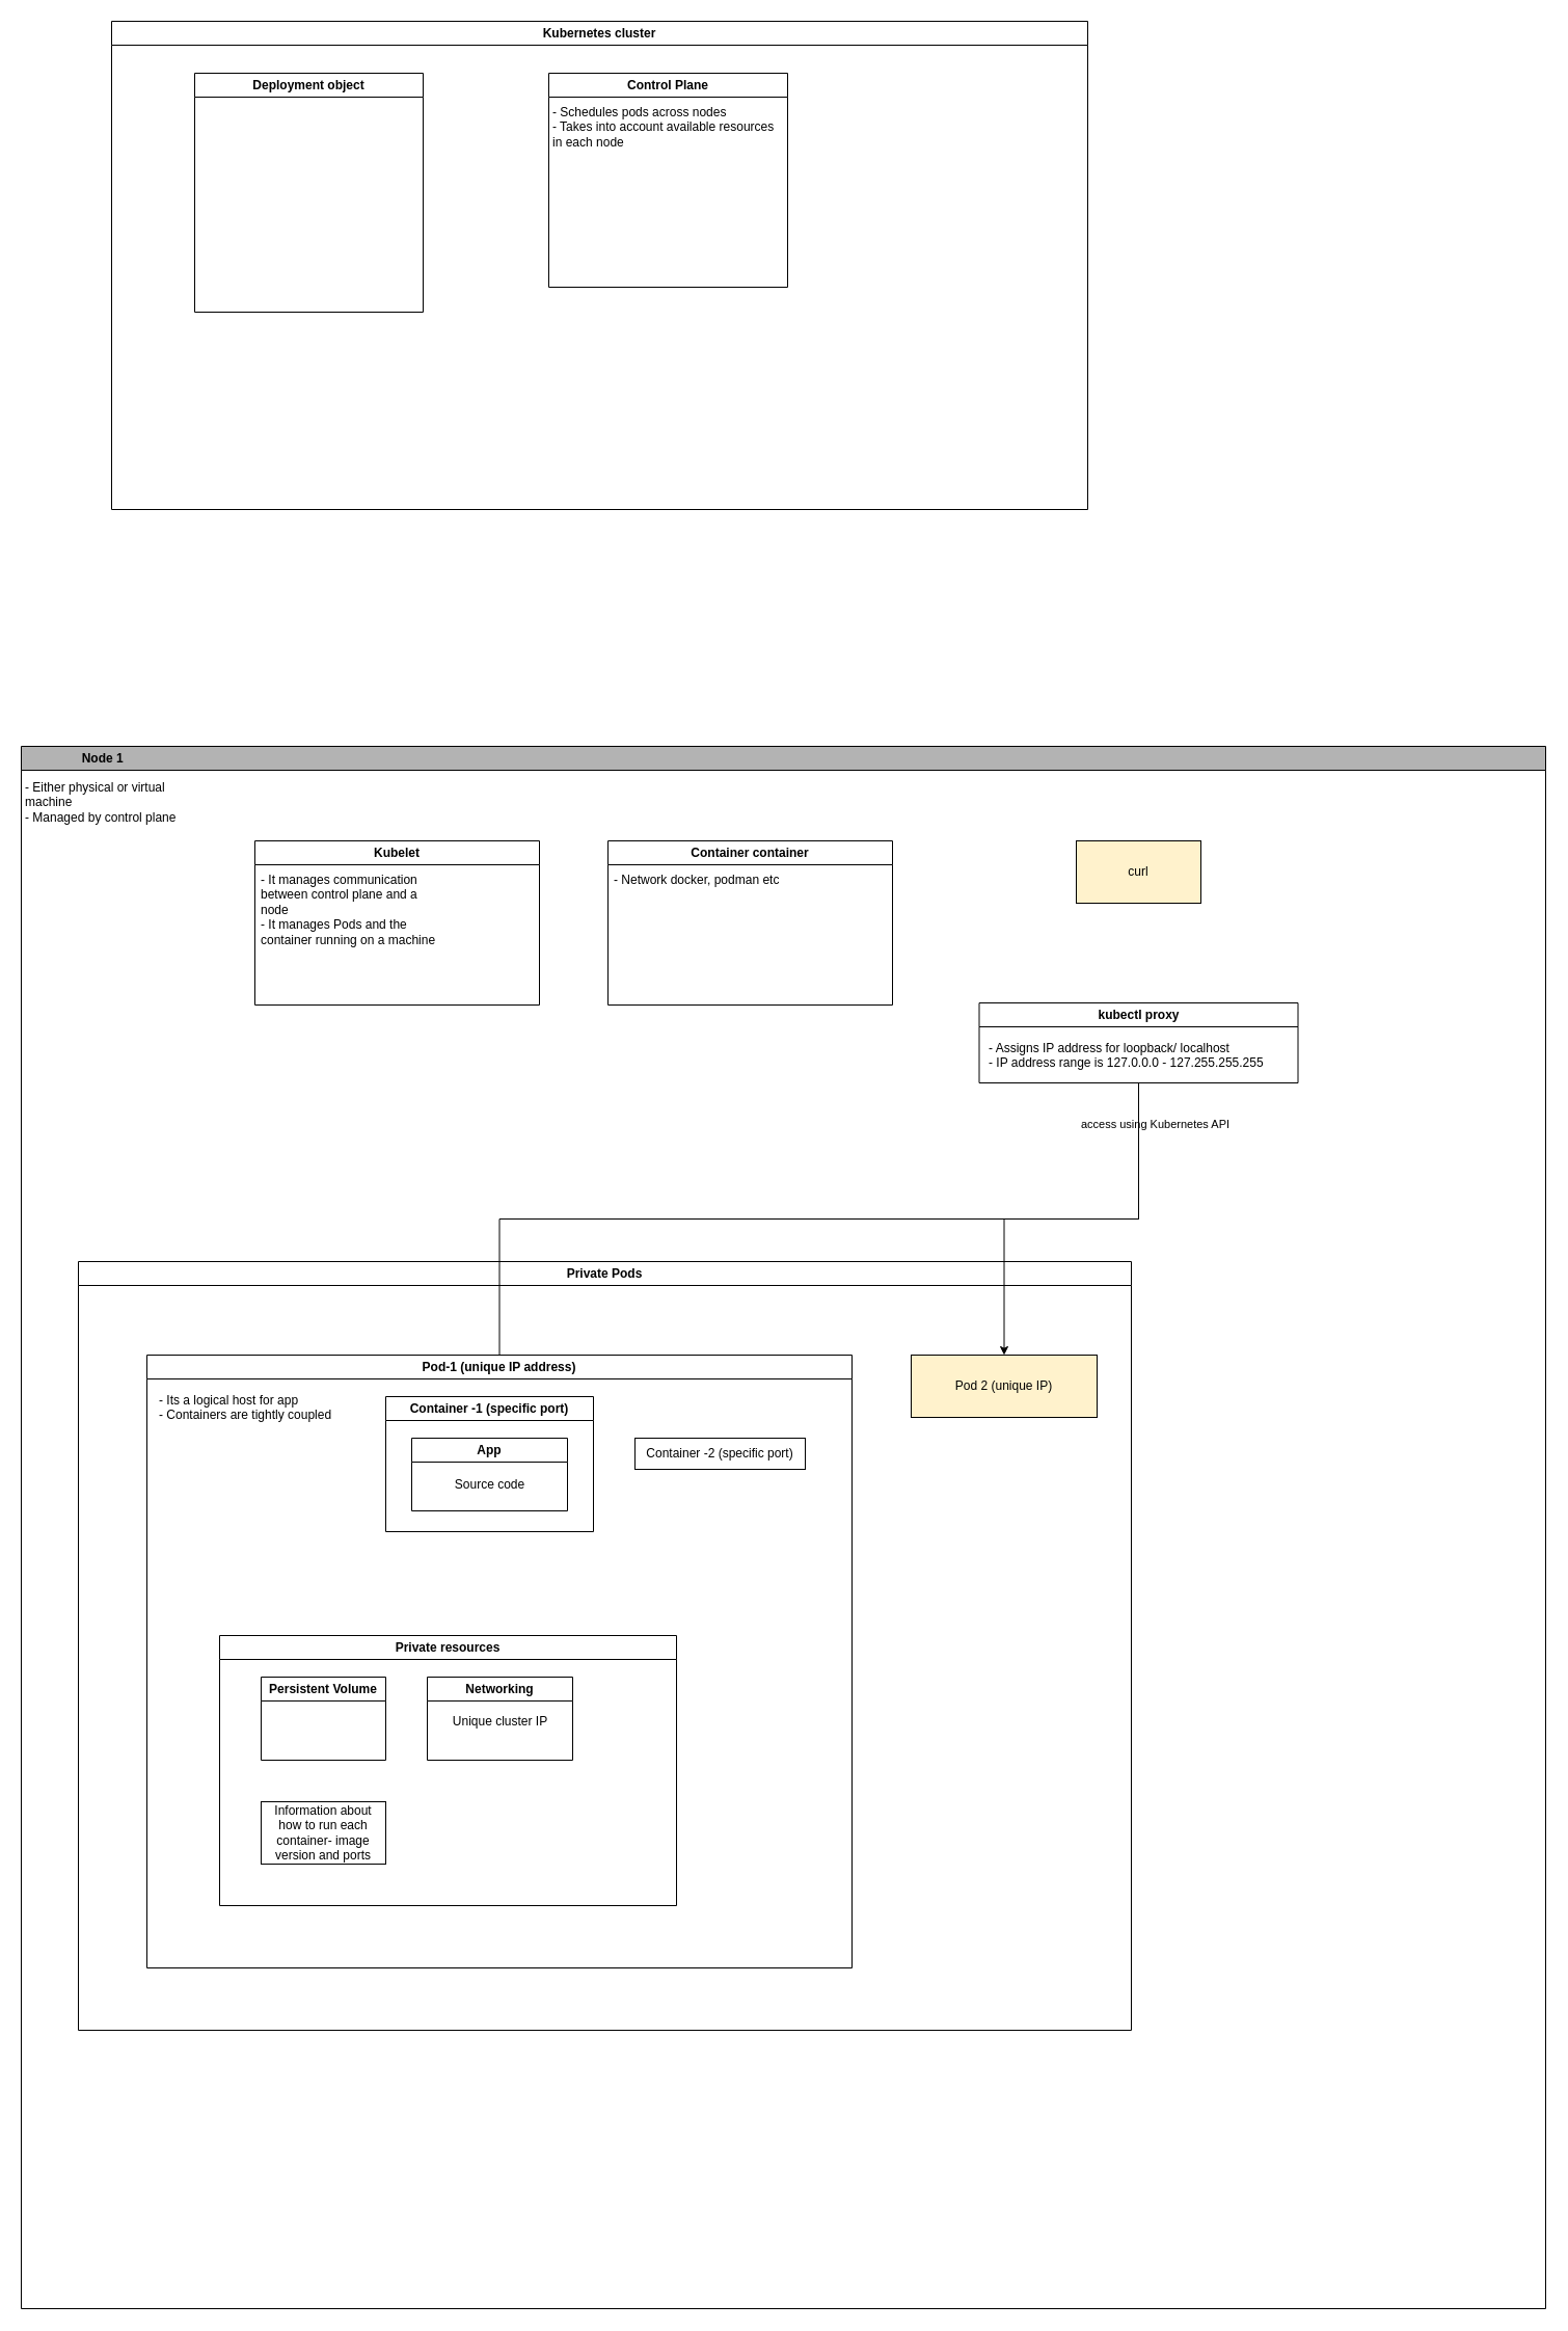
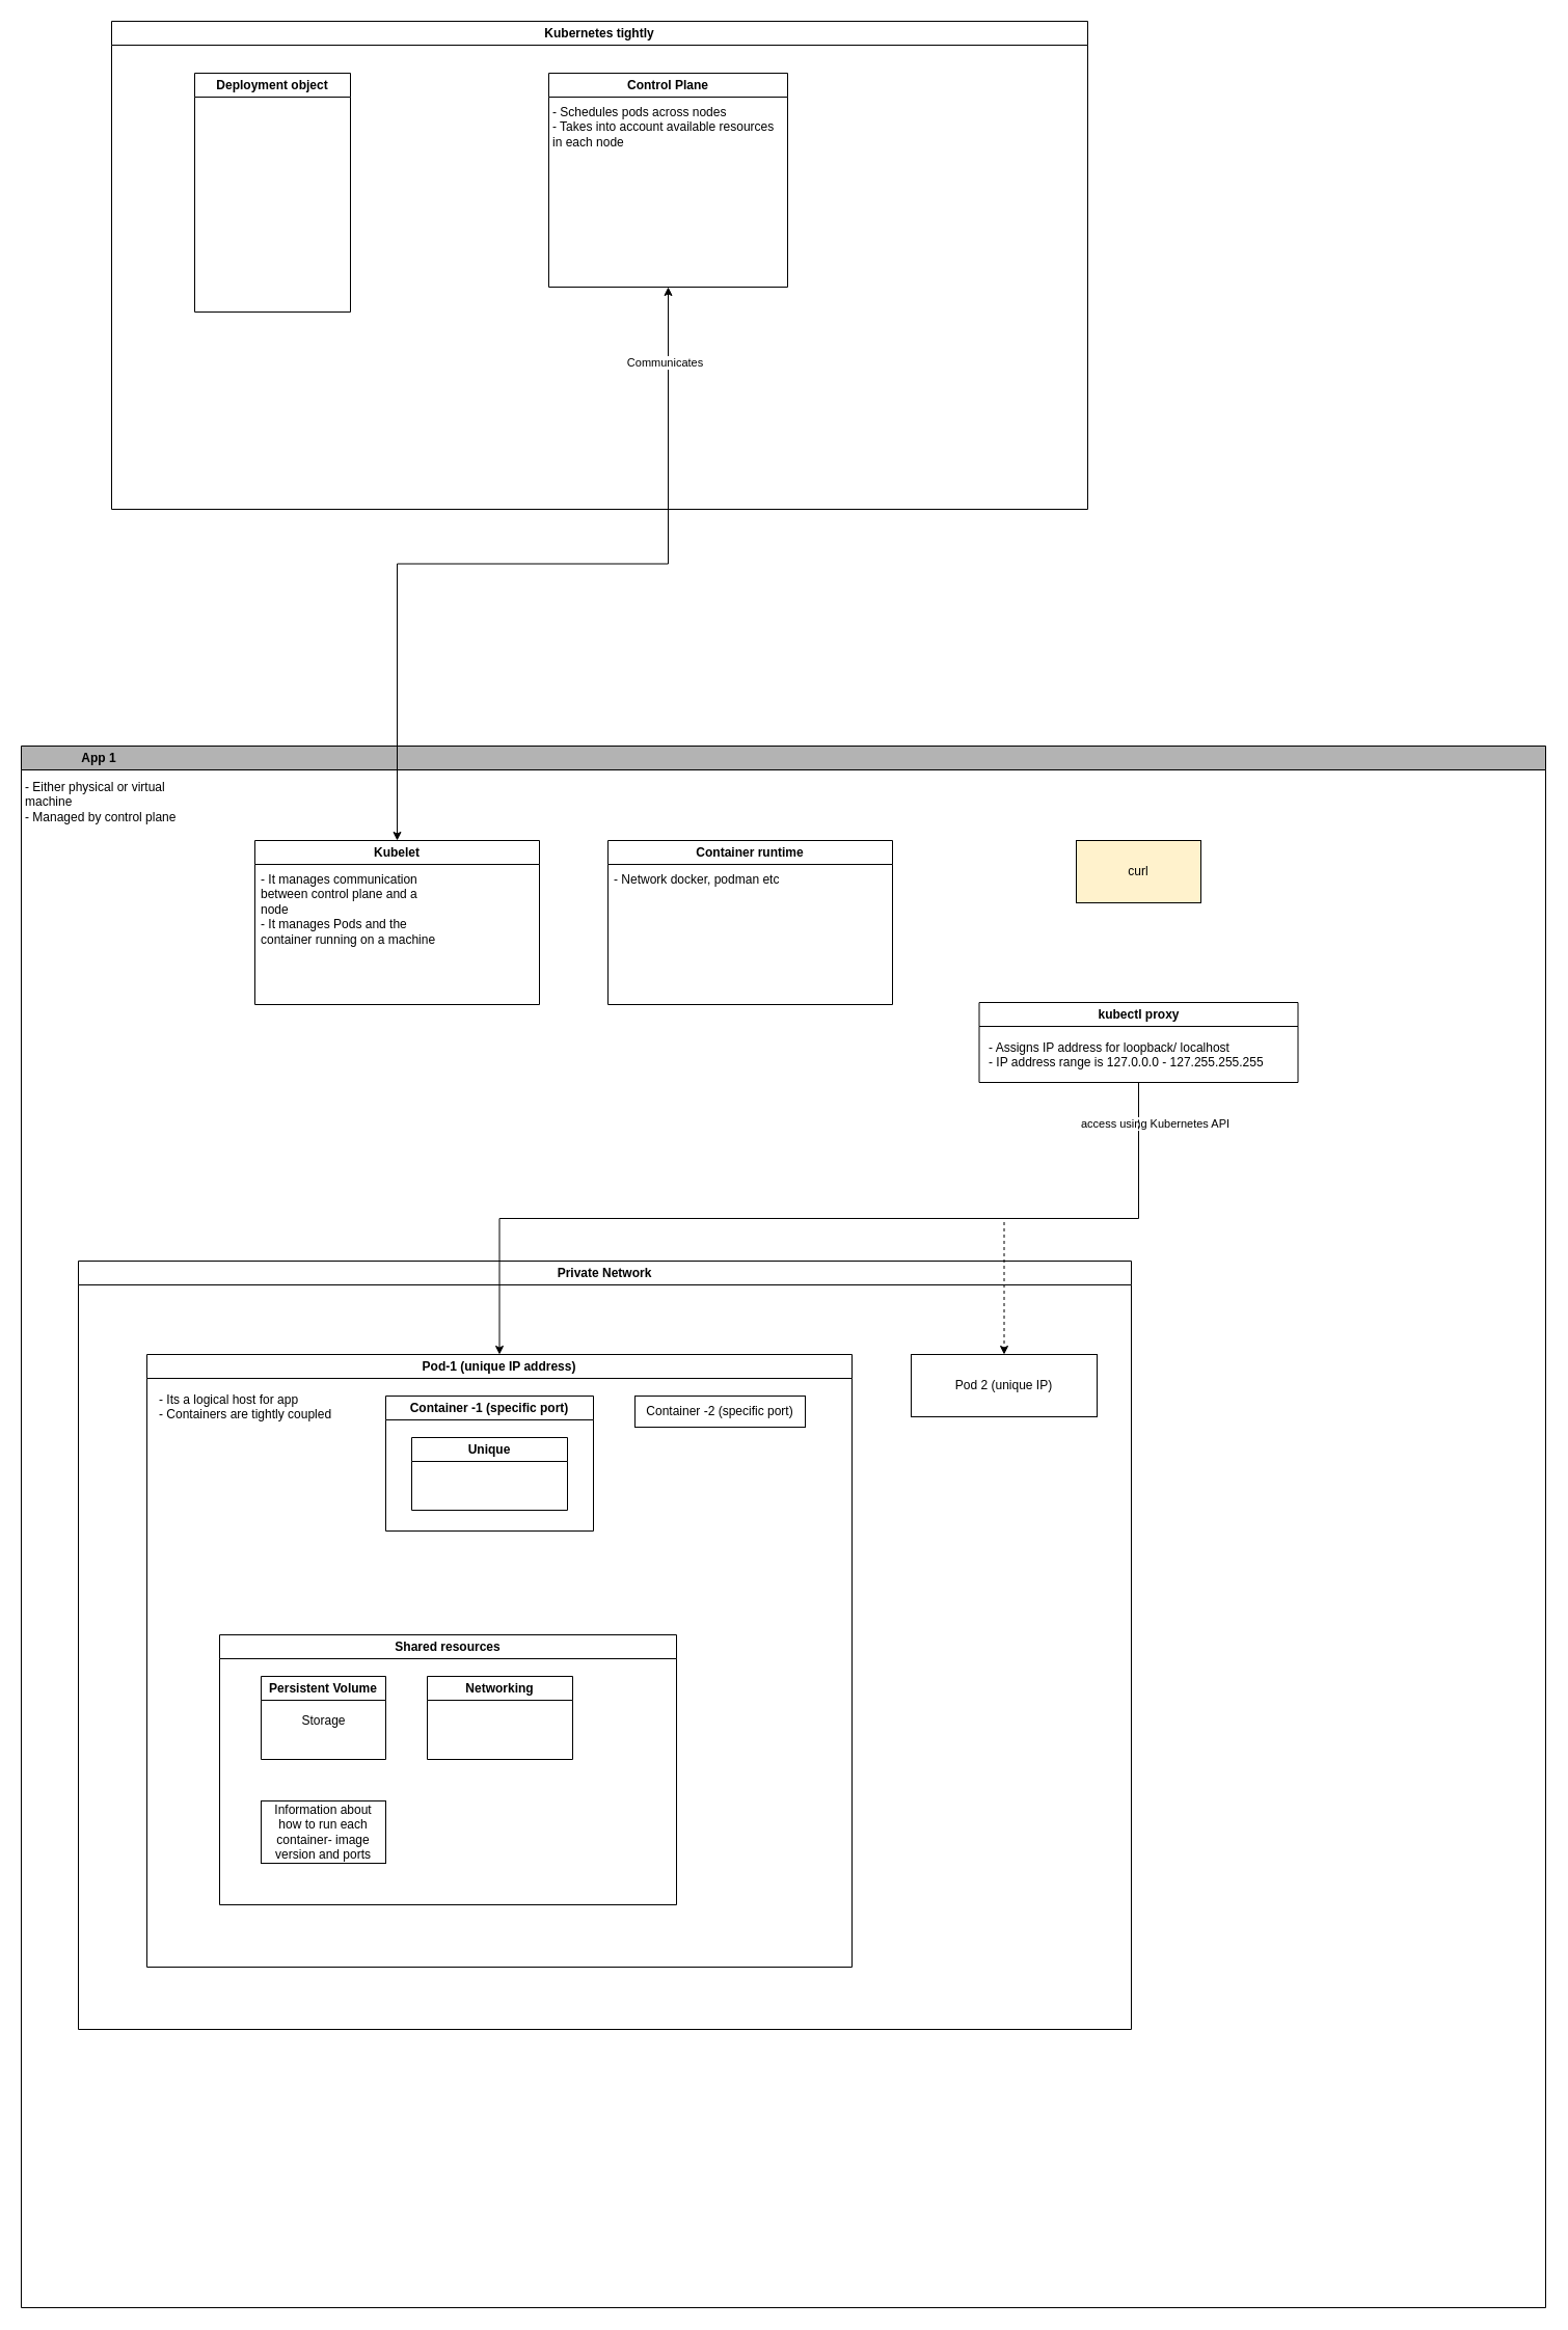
  <mxCell id="0" />
  <mxCell id="1" parent="0" />
- <mxCell id="2" value="Kubernetes cluster" style="swimlane;whiteSpace=wrap;html=1;" vertex="1" parent="1"><mxGeometry x="107" y="20" width="940" height="470" as="geometry" /></mxCell>
- <mxCell id="3" value="Deployment object" style="swimlane;whiteSpace=wrap;html=1;" vertex="1" parent="2"><mxGeometry x="80" y="50" width="220" height="230" as="geometry" /></mxCell>
+ <mxCell id="2" value="Kubernetes tightly" style="swimlane;whiteSpace=wrap;html=1;" vertex="1" parent="1"><mxGeometry x="107" y="20" width="940" height="470" as="geometry" /></mxCell>
+ <mxCell id="3" value="Deployment object" style="swimlane;whiteSpace=wrap;html=1;" vertex="1" parent="2"><mxGeometry x="80" y="50" width="150" height="230" as="geometry" /></mxCell>
  <mxCell id="4" value="Control Plane" style="swimlane;whiteSpace=wrap;html=1;" vertex="1" parent="2"><mxGeometry x="421" y="50" width="230" height="206" as="geometry" /></mxCell>
  <mxCell id="5" value="&lt;div&gt;- Schedules pods across nodes&lt;/div&gt;&lt;div&gt;- Takes into account available resources in each node&lt;br&gt;&lt;/div&gt;" style="text;html=1;whiteSpace=wrap;overflow=hidden;rounded=0;" vertex="1" parent="4"><mxGeometry x="2" y="24" width="219" height="120" as="geometry" /></mxCell>
- <mxCell id="6" value="&lt;blockquote&gt;&amp;nbsp;&amp;nbsp;&amp;nbsp;&amp;nbsp; Node 1&lt;/blockquote&gt;" style="swimlane;whiteSpace=wrap;html=1;align=left;fillColor=#B3B3B3;" vertex="1" parent="1"><mxGeometry x="20" y="718" width="1468" height="1504" as="geometry"><mxRectangle x="-395" y="888" width="139" height="26" as="alternateBounds" /></mxGeometry></mxCell>
+ <mxCell id="6" value="&lt;blockquote&gt;&amp;nbsp;&amp;nbsp;&amp;nbsp;&amp;nbsp; App 1&lt;/blockquote&gt;" style="swimlane;whiteSpace=wrap;html=1;align=left;fillColor=#B3B3B3;" vertex="1" parent="1"><mxGeometry x="20" y="718" width="1468" height="1504" as="geometry"><mxRectangle x="-395" y="888" width="139" height="26" as="alternateBounds" /></mxGeometry></mxCell>
  <mxCell id="7" value="&lt;div&gt;- Either physical or virtual machine&lt;/div&gt;&lt;div&gt;- Managed by control plane&lt;br&gt;&lt;/div&gt;" style="text;html=1;whiteSpace=wrap;overflow=hidden;rounded=0;" vertex="1" parent="6"><mxGeometry x="2" y="26" width="180" height="120" as="geometry" /></mxCell>
  <mxCell id="8" value="Kubelet" style="swimlane;whiteSpace=wrap;html=1;" vertex="1" parent="6"><mxGeometry x="225" y="91" width="274" height="158" as="geometry" /></mxCell>
  <mxCell id="9" value="&lt;div&gt;- It manages communication between control plane and a node&lt;/div&gt;&lt;div&gt;- It manages Pods and the container running on a machine&lt;br&gt;&lt;/div&gt;" style="text;html=1;whiteSpace=wrap;overflow=hidden;rounded=0;" vertex="1" parent="8"><mxGeometry x="3.5" y="24" width="180" height="120" as="geometry" /></mxCell>
- <mxCell id="10" value="Container container" style="swimlane;whiteSpace=wrap;html=1;startSize=23;" vertex="1" parent="6"><mxGeometry x="565" y="91" width="274" height="158" as="geometry" /></mxCell>
+ <mxCell id="10" value="Container runtime" style="swimlane;whiteSpace=wrap;html=1;startSize=23;" vertex="1" parent="6"><mxGeometry x="565" y="91" width="274" height="158" as="geometry" /></mxCell>
  <mxCell id="11" value="- Network docker, podman etc" style="text;html=1;whiteSpace=wrap;overflow=hidden;rounded=0;" vertex="1" parent="10"><mxGeometry x="3.5" y="24" width="180" height="120" as="geometry" /></mxCell>
- <mxCell id="12" value="Private Pods" style="swimlane;whiteSpace=wrap;html=1;" vertex="1" parent="6"><mxGeometry x="55" y="496" width="1014" height="740" as="geometry" /></mxCell>
- <mxCell id="13" value="Pod 2 (unique IP)" style="rounded=0;whiteSpace=wrap;html=1;fillColor=#fff2cc;" vertex="1" parent="12"><mxGeometry x="802" y="90" width="179" height="60" as="geometry" /></mxCell>
+ <mxCell id="12" value="Private Network" style="swimlane;whiteSpace=wrap;html=1;" vertex="1" parent="6"><mxGeometry x="55" y="496" width="1014" height="740" as="geometry" /></mxCell>
+ <mxCell id="13" value="Pod 2 (unique IP)" style="rounded=0;whiteSpace=wrap;html=1;" vertex="1" parent="12"><mxGeometry x="802" y="90" width="179" height="60" as="geometry" /></mxCell>
  <mxCell id="14" value="Pod-1 (unique IP address)" style="swimlane;whiteSpace=wrap;html=1;" vertex="1" parent="12"><mxGeometry x="66" y="90" width="679" height="590" as="geometry"><mxRectangle x="130" y="700" width="70" height="30" as="alternateBounds" /></mxGeometry></mxCell>
  <mxCell id="15" value="Container -1 (specific port)" style="swimlane;whiteSpace=wrap;html=1;" vertex="1" parent="14"><mxGeometry x="230" y="40" width="200" height="130" as="geometry"><mxRectangle x="10" y="40" width="110" height="30" as="alternateBounds" /></mxGeometry></mxCell>
- <mxCell id="16" value="App" style="swimlane;whiteSpace=wrap;html=1;startSize=23;" vertex="1" parent="15"><mxGeometry x="25" y="40" width="150" height="70" as="geometry"><mxRectangle x="25" y="40" width="60" height="30" as="alternateBounds" /></mxGeometry></mxCell>
- <mxCell id="17" value="Source code" style="text;html=1;align=center;verticalAlign=middle;resizable=0;points=[];autosize=1;strokeColor=none;fillColor=none;" vertex="1" parent="16"><mxGeometry x="30" y="30" width="90" height="30" as="geometry" /></mxCell>
- <mxCell id="18" value="Container -2 (specific port)" style="rounded=0;whiteSpace=wrap;html=1;" vertex="1" parent="14"><mxGeometry x="470" y="80" width="164" height="30" as="geometry" /></mxCell>
- <mxCell id="19" value="Private resources" style="swimlane;whiteSpace=wrap;html=1;" vertex="1" parent="14"><mxGeometry x="70" y="270" width="440" height="260" as="geometry" /></mxCell>
+ <mxCell id="16" value="Unique" style="swimlane;whiteSpace=wrap;html=1;startSize=23;" vertex="1" parent="15"><mxGeometry x="25" y="40" width="150" height="70" as="geometry"><mxRectangle x="25" y="40" width="60" height="30" as="alternateBounds" /></mxGeometry></mxCell>
+ <mxCell id="18" value="Container -2 (specific port)" style="rounded=0;whiteSpace=wrap;html=1;" vertex="1" parent="14"><mxGeometry x="470" y="40" width="164" height="30" as="geometry" /></mxCell>
+ <mxCell id="19" value="Shared resources" style="swimlane;whiteSpace=wrap;html=1;" vertex="1" parent="14"><mxGeometry x="70" y="270" width="440" height="260" as="geometry" /></mxCell>
  <mxCell id="20" value="Persistent Volume" style="swimlane;whiteSpace=wrap;html=1;" vertex="1" parent="19"><mxGeometry x="40" y="40" width="120" height="80" as="geometry" /></mxCell>
+ <mxCell id="21" value="Storage" style="text;html=1;align=center;verticalAlign=middle;resizable=0;points=[];autosize=1;strokeColor=none;fillColor=none;" vertex="1" parent="20"><mxGeometry x="25" y="28" width="70" height="30" as="geometry" /></mxCell>
  <mxCell id="22" value="Networking" style="swimlane;whiteSpace=wrap;html=1;" vertex="1" parent="19"><mxGeometry x="200" y="40" width="140" height="80" as="geometry" /></mxCell>
- <mxCell id="23" value="Unique cluster IP" style="text;html=1;align=center;verticalAlign=middle;resizable=0;points=[];autosize=1;strokeColor=none;fillColor=none;" vertex="1" parent="22"><mxGeometry x="10" y="28" width="120" height="30" as="geometry" /></mxCell>
  <mxCell id="24" value="Information about how to run each container- image version and ports" style="rounded=0;whiteSpace=wrap;html=1;" vertex="1" parent="19"><mxGeometry x="40" y="160" width="120" height="60" as="geometry" /></mxCell>
  <mxCell id="25" value="&lt;div&gt;- Its a logical host for app&lt;/div&gt;&lt;div&gt;- Containers are tightly coupled&lt;br&gt;&lt;/div&gt;" style="text;html=1;whiteSpace=wrap;overflow=hidden;rounded=0;" vertex="1" parent="14"><mxGeometry x="10" y="30" width="180" height="120" as="geometry" /></mxCell>
  <mxCell id="26" value="curl" style="rounded=0;whiteSpace=wrap;html=1;fillColor=#fff2cc;" vertex="1" parent="6"><mxGeometry x="1016" y="91" width="120" height="60" as="geometry" /></mxCell>
- <mxCell id="27" style="edgeStyle=orthogonalEdgeStyle;rounded=0;orthogonalLoop=1;jettySize=auto;html=1;entryX=0.5;entryY=0;entryDx=0;entryDy=0;exitX=0.5;exitY=1;exitDx=0;exitDy=0;endArrow=none;" edge="1" parent="6" source="30" target="14"><mxGeometry relative="1" as="geometry" /></mxCell>
+ <mxCell id="27" style="edgeStyle=orthogonalEdgeStyle;rounded=0;orthogonalLoop=1;jettySize=auto;html=1;entryX=0.5;entryY=0;entryDx=0;entryDy=0;exitX=0.5;exitY=1;exitDx=0;exitDy=0;" edge="1" parent="6" source="30" target="14"><mxGeometry relative="1" as="geometry" /></mxCell>
  <mxCell id="28" value="access using Kubernetes API" style="edgeLabel;html=1;align=center;verticalAlign=middle;resizable=0;points=[];" vertex="1" connectable="0" parent="27"><mxGeometry x="-0.725" y="4" relative="1" as="geometry"><mxPoint x="11" y="-82" as="offset" /></mxGeometry></mxCell>
- <mxCell id="29" style="edgeStyle=orthogonalEdgeStyle;rounded=0;orthogonalLoop=1;jettySize=auto;html=1;" edge="1" parent="6" source="30" target="13"><mxGeometry relative="1" as="geometry" /></mxCell>
+ <mxCell id="29" style="edgeStyle=orthogonalEdgeStyle;rounded=0;orthogonalLoop=1;jettySize=auto;html=1;dashed=1;" edge="1" parent="6" source="30" target="13"><mxGeometry relative="1" as="geometry" /></mxCell>
  <mxCell id="30" value="kubectl proxy" style="swimlane;whiteSpace=wrap;html=1;" vertex="1" parent="6"><mxGeometry x="922.5" y="247" width="307" height="77" as="geometry" /></mxCell>
  <mxCell id="31" value="&lt;div&gt;- Assigns IP address for loopback/ localhost&lt;/div&gt;&lt;div&gt;- IP address range is 127.0.0.0 - 127.255.255.255&lt;br&gt;&lt;/div&gt;" style="text;html=1;whiteSpace=wrap;overflow=hidden;rounded=0;" vertex="1" parent="30"><mxGeometry x="7.5" y="30" width="288.5" height="49" as="geometry" /></mxCell>
+ <mxCell id="32" style="edgeStyle=orthogonalEdgeStyle;rounded=0;orthogonalLoop=1;jettySize=auto;html=1;exitX=0.5;exitY=1;exitDx=0;exitDy=0;startArrow=classic;startFill=1;" edge="1" parent="1" source="4" target="8"><mxGeometry relative="1" as="geometry" /></mxCell>
+ <mxCell id="33" value="Communicates" style="edgeLabel;html=1;align=center;verticalAlign=middle;resizable=0;points=[];" vertex="1" connectable="0" parent="32"><mxGeometry x="-0.821" y="-4" relative="1" as="geometry"><mxPoint y="1" as="offset" /></mxGeometry></mxCell>
